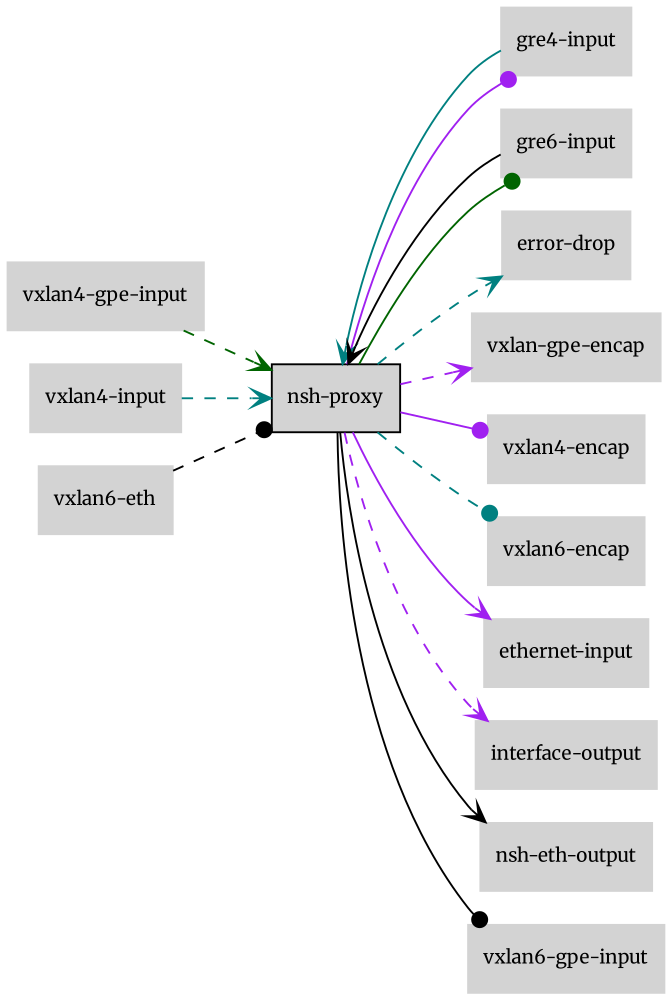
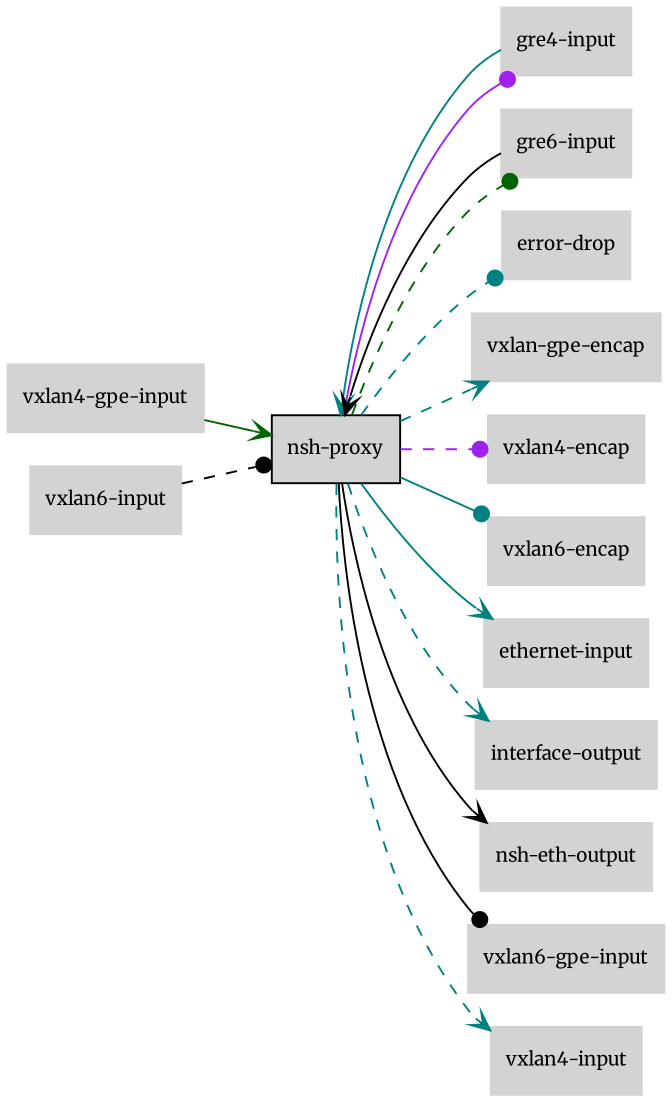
  digraph {
    fontname=Merriweather
    rankdir=LR
    node [color=lightgray fillcolor=lightgray fontcolor=black fontname=Merriweather fontsize=10 shape=box style=filled]
    edge [arrowhead=vee color=teal fontname=Merriweather fontsize=8 style=solid]
    "nsh-proxy" [color=black]
    "gre4-input"
    "gre6-input"
    "error-drop"
    "vxlan-gpe-encap"
    "vxlan4-encap"
    "vxlan6-encap"
    "ethernet-input"
    "interface-output"
    "nsh-eth-output"
    "vxlan6-gpe-input"
    "vxlan4-gpe-input"
    "vxlan4-input"
-   "vxlan6-input" [label="vxlan6-eth"]
+   "vxlan6-input"
    "nsh-proxy" -> "gre4-input" [arrowhead=dot color=purple]
-   "nsh-proxy" -> "gre6-input" [arrowhead=dot color=darkgreen]
-   "nsh-proxy" -> "error-drop" [style=dashed]
-   "nsh-proxy" -> "vxlan-gpe-encap" [color=purple style=dashed]
-   "nsh-proxy" -> "vxlan4-encap" [arrowhead=dot color=purple]
-   "nsh-proxy" -> "vxlan6-encap" [arrowhead=dot style=dashed]
-   "nsh-proxy" -> "ethernet-input" [color=purple]
-   "nsh-proxy" -> "interface-output" [color=purple style=dashed]
+   "nsh-proxy" -> "gre6-input" [arrowhead=dot color=darkgreen style=dashed]
+   "nsh-proxy" -> "error-drop" [arrowhead=dot style=dashed]
+   "nsh-proxy" -> "vxlan-gpe-encap" [style=dashed]
+   "nsh-proxy" -> "vxlan4-encap" [arrowhead=dot color=purple style=dashed]
+   "nsh-proxy" -> "vxlan6-encap" [arrowhead=dot]
+   "nsh-proxy" -> "ethernet-input"
+   "nsh-proxy" -> "interface-output" [style=dashed]
    "nsh-proxy" -> "nsh-eth-output" [color=black]
    "nsh-proxy" -> "vxlan6-gpe-input" [arrowhead=dot color=black]
    "gre4-input" -> "nsh-proxy"
    "gre6-input" -> "nsh-proxy" [color=black]
-   "vxlan4-gpe-input" -> "nsh-proxy" [color=darkgreen style=dashed]
-   "vxlan4-input" -> "nsh-proxy" [style=dashed]
+   "vxlan4-gpe-input" -> "nsh-proxy" [color=darkgreen]
+   "nsh-proxy" -> "vxlan4-input" [style=dashed]
    "vxlan6-input" -> "nsh-proxy" [arrowhead=dot color=black style=dashed]
  }
